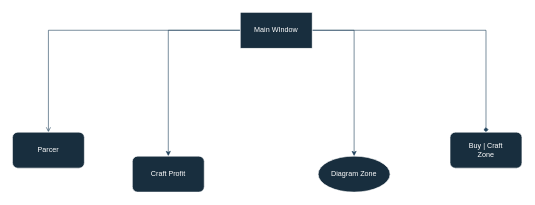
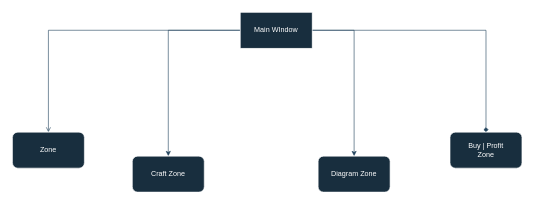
  <mxCell id="0" />
  <mxCell id="1" parent="0" />
  <mxCell id="2" style="edgeStyle=orthogonalEdgeStyle;rounded=0;orthogonalLoop=1;jettySize=auto;html=1;strokeColor=#23445D;endArrow=open;" edge="1" parent="1" source="6" target="7"><mxGeometry relative="1" as="geometry" /></mxCell>
  <mxCell id="3" style="edgeStyle=orthogonalEdgeStyle;rounded=0;orthogonalLoop=1;jettySize=auto;html=1;strokeColor=#23445D;" edge="1" parent="1" source="6" target="8"><mxGeometry relative="1" as="geometry" /></mxCell>
  <mxCell id="4" style="edgeStyle=orthogonalEdgeStyle;rounded=0;orthogonalLoop=1;jettySize=auto;html=1;strokeColor=#23445D;" edge="1" parent="1" source="6" target="9"><mxGeometry relative="1" as="geometry" /></mxCell>
  <mxCell id="5" style="edgeStyle=orthogonalEdgeStyle;rounded=0;orthogonalLoop=1;jettySize=auto;html=1;strokeColor=#23445D;endArrow=diamond;" edge="1" parent="1" source="6" target="10"><mxGeometry relative="1" as="geometry" /></mxCell>
  <mxCell id="6" value="Main WIndow" style="rounded=0;whiteSpace=wrap;html=1;strokeColor=#FFFFFF;fontColor=#FFFFFF;fillColor=#182E3E;" vertex="1" parent="1"><mxGeometry x="400" y="20" width="120" height="60" as="geometry" /></mxCell>
- <mxCell id="7" value="Parcer" style="rounded=1;whiteSpace=wrap;html=1;strokeColor=#FFFFFF;fontColor=#FFFFFF;fillColor=#182E3E;" vertex="1" parent="1"><mxGeometry x="20" y="220" width="120" height="60" as="geometry" /></mxCell>
- <mxCell id="8" value="Craft Profit" style="rounded=1;whiteSpace=wrap;html=1;strokeColor=#FFFFFF;fontColor=#FFFFFF;fillColor=#182E3E;" vertex="1" parent="1"><mxGeometry x="220" y="260" width="120" height="60" as="geometry" /></mxCell>
- <mxCell id="9" value="Diagram Zone" style="ellipse;whiteSpace=wrap;html=1;strokeColor=#FFFFFF;fontColor=#FFFFFF;fillColor=#182E3E;" vertex="1" parent="1"><mxGeometry x="530" y="260" width="120" height="60" as="geometry" /></mxCell>
- <mxCell id="10" value="Buy | Craft&lt;div&gt;Zone&lt;/div&gt;" style="rounded=1;whiteSpace=wrap;html=1;strokeColor=#FFFFFF;fontColor=#FFFFFF;fillColor=#182E3E;" vertex="1" parent="1"><mxGeometry x="750" y="220" width="120" height="60" as="geometry" /></mxCell>
+ <mxCell id="7" value="Zone" style="rounded=1;whiteSpace=wrap;html=1;strokeColor=#FFFFFF;fontColor=#FFFFFF;fillColor=#182E3E;" vertex="1" parent="1"><mxGeometry x="20" y="220" width="120" height="60" as="geometry" /></mxCell>
+ <mxCell id="8" value="Craft Zone" style="rounded=1;whiteSpace=wrap;html=1;strokeColor=#FFFFFF;fontColor=#FFFFFF;fillColor=#182E3E;" vertex="1" parent="1"><mxGeometry x="220" y="260" width="120" height="60" as="geometry" /></mxCell>
+ <mxCell id="9" value="Diagram Zone" style="rounded=1;whiteSpace=wrap;html=1;strokeColor=#FFFFFF;fontColor=#FFFFFF;fillColor=#182E3E;" vertex="1" parent="1"><mxGeometry x="530" y="260" width="120" height="60" as="geometry" /></mxCell>
+ <mxCell id="10" value="Buy | Profit&lt;div&gt;Zone&lt;/div&gt;" style="rounded=1;whiteSpace=wrap;html=1;strokeColor=#FFFFFF;fontColor=#FFFFFF;fillColor=#182E3E;" vertex="1" parent="1"><mxGeometry x="750" y="220" width="120" height="60" as="geometry" /></mxCell>
